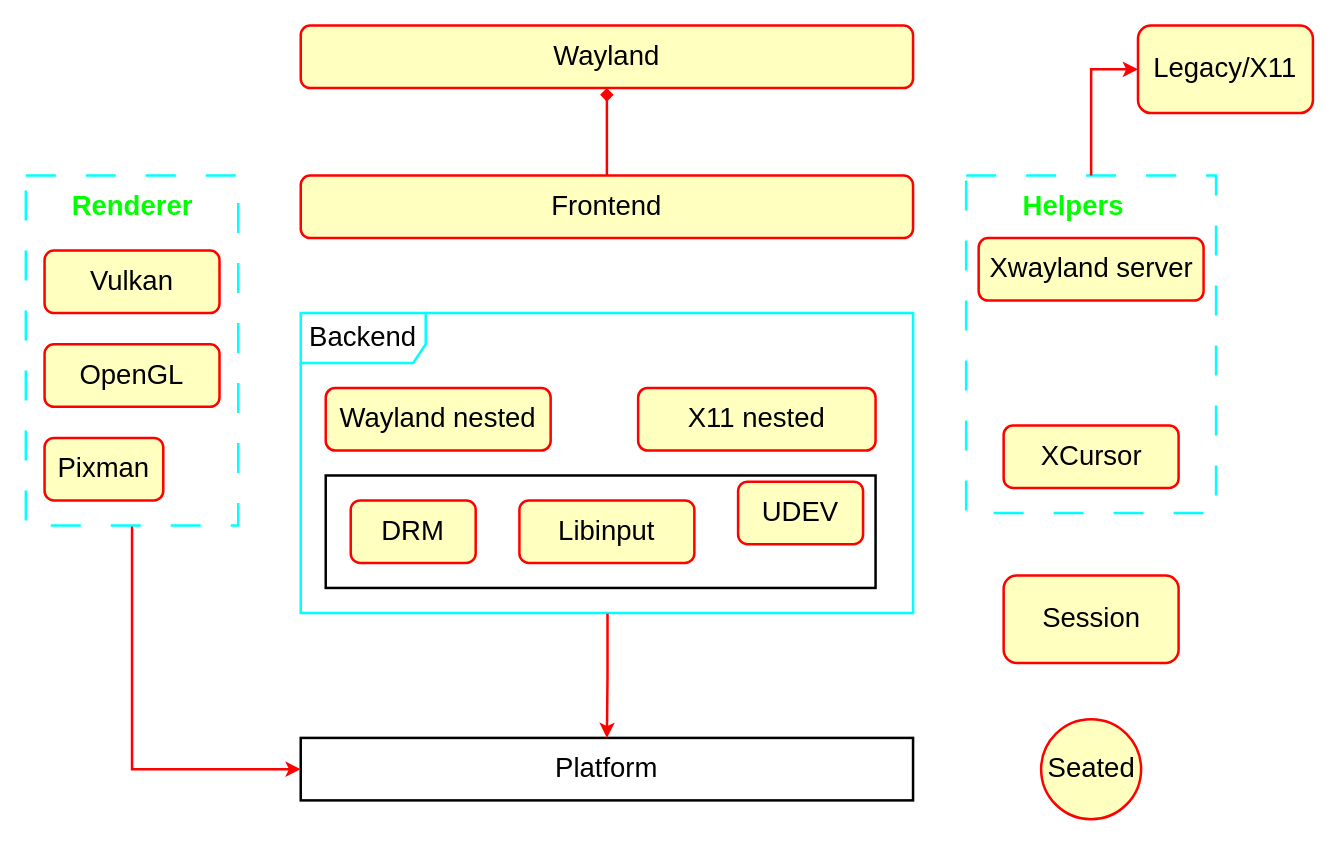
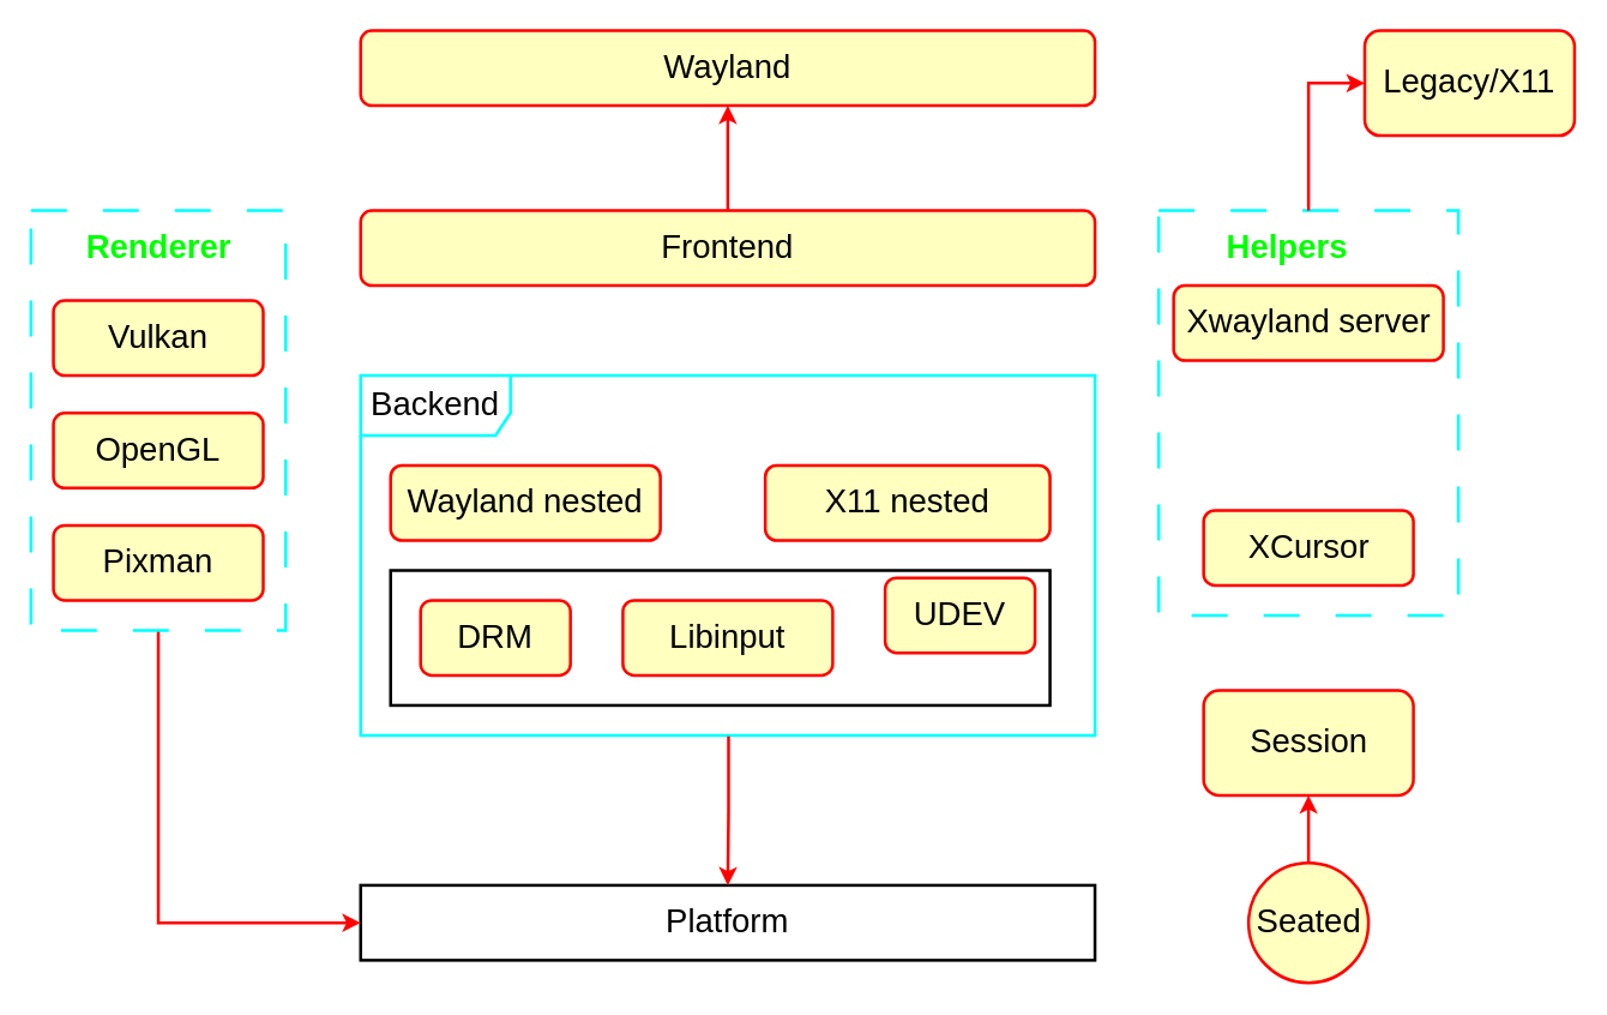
  <mxCell id="0" />
  <mxCell id="1" parent="0" />
  <mxCell id="2" value="" style="html=1;whiteSpace=wrap;fillColor=none;strokeWidth=2;" parent="1" vertex="1"><mxGeometry x="260" y="380" width="440" height="90" as="geometry" /></mxCell>
  <mxCell id="3" value="&lt;font style=&quot;font-size: 22px;&quot;&gt;Wayland&lt;/font&gt;" style="html=1;whiteSpace=wrap;rounded=1;fillColor=#FFFFC0;strokeColor=#FF0000;strokeWidth=2;" parent="1" vertex="1"><mxGeometry x="240" y="20" width="490" height="50" as="geometry" /></mxCell>
- <mxCell id="4" value="" style="edgeStyle=orthogonalEdgeStyle;rounded=0;orthogonalLoop=1;jettySize=auto;html=1;strokeColor=#FF0000;strokeWidth=2;endArrow=diamond;" parent="1" source="5" target="3" edge="1"><mxGeometry relative="1" as="geometry" /></mxCell>
+ <mxCell id="4" value="" style="edgeStyle=orthogonalEdgeStyle;rounded=0;orthogonalLoop=1;jettySize=auto;html=1;strokeColor=#FF0000;strokeWidth=2;" parent="1" source="5" target="3" edge="1"><mxGeometry relative="1" as="geometry" /></mxCell>
  <mxCell id="5" value="&lt;font style=&quot;font-size: 22px;&quot;&gt;Frontend&lt;/font&gt;" style="html=1;whiteSpace=wrap;rounded=1;fillColor=#FFFFC0;strokeColor=#FF0000;strokeWidth=2;" parent="1" vertex="1"><mxGeometry x="240" y="140" width="490" height="50" as="geometry" /></mxCell>
  <mxCell id="6" value="&lt;font style=&quot;font-size: 22px;&quot;&gt;Backend&lt;/font&gt;" style="shape=umlFrame;whiteSpace=wrap;html=1;pointerEvents=0;width=100;height=40;strokeColor=#00FFFF;strokeWidth=2;" parent="1" vertex="1"><mxGeometry x="240" y="250" width="490" height="240" as="geometry" /></mxCell>
  <mxCell id="7" value="&lt;font style=&quot;font-size: 22px;&quot;&gt;Wayland nested&lt;br&gt;&lt;/font&gt;" style="html=1;whiteSpace=wrap;rounded=1;fillColor=#FFFFC0;strokeColor=#FF0000;strokeWidth=2;" parent="1" vertex="1"><mxGeometry x="260" y="310" width="180" height="50" as="geometry" /></mxCell>
  <mxCell id="8" value="&lt;font style=&quot;font-size: 22px;&quot;&gt;X11 nested&lt;br&gt;&lt;/font&gt;" style="html=1;whiteSpace=wrap;rounded=1;fillColor=#FFFFC0;strokeColor=#FF0000;strokeWidth=2;" parent="1" vertex="1"><mxGeometry x="510" y="310" width="190" height="50" as="geometry" /></mxCell>
  <mxCell id="9" value="&lt;font style=&quot;font-size: 22px;&quot;&gt;Platform&lt;/font&gt;" style="html=1;whiteSpace=wrap;strokeWidth=2;" parent="1" vertex="1"><mxGeometry x="240" y="590" width="490" height="50" as="geometry" /></mxCell>
  <mxCell id="10" style="edgeStyle=orthogonalEdgeStyle;rounded=0;orthogonalLoop=1;jettySize=auto;html=1;exitX=0.5;exitY=1;exitDx=0;exitDy=0;entryX=0;entryY=0.5;entryDx=0;entryDy=0;strokeColor=#FF0000;strokeWidth=2;" parent="1" source="11" target="9" edge="1"><mxGeometry relative="1" as="geometry" /></mxCell>
  <mxCell id="11" value="" style="html=1;whiteSpace=wrap;dashed=1;dashPattern=12 12;fillColor=none;strokeColor=#00FFFF;strokeWidth=2;" parent="1" vertex="1"><mxGeometry x="20" y="140" width="170" height="280" as="geometry" /></mxCell>
  <mxCell id="12" value="&lt;font color=&quot;#00ff00&quot; style=&quot;font-size: 22px;&quot;&gt;Renderer&lt;/font&gt;" style="text;align=center;fontStyle=1;verticalAlign=middle;spacingLeft=3;spacingRight=3;strokeColor=none;rotatable=0;points=[[0,0.5],[1,0.5]];portConstraint=eastwest;html=1;strokeWidth=2;" parent="1" vertex="1"><mxGeometry x="65" y="152" width="80" height="26" as="geometry" /></mxCell>
  <mxCell id="13" value="&lt;font style=&quot;font-size: 22px;&quot;&gt;Vulkan&lt;br&gt;&lt;/font&gt;" style="html=1;whiteSpace=wrap;rounded=1;fillColor=#FFFFC0;strokeColor=#FF0000;strokeWidth=2;" parent="1" vertex="1"><mxGeometry x="35" y="200" width="140" height="50" as="geometry" /></mxCell>
  <mxCell id="14" value="&lt;font style=&quot;font-size: 22px;&quot;&gt;OpenGL&lt;br&gt;&lt;/font&gt;" style="html=1;whiteSpace=wrap;rounded=1;fillColor=#FFFFC0;strokeColor=#FF0000;strokeWidth=2;" parent="1" vertex="1"><mxGeometry x="35" y="275" width="140" height="50" as="geometry" /></mxCell>
- <mxCell id="15" value="&lt;font style=&quot;font-size: 22px;&quot;&gt;Pixman&lt;br&gt;&lt;/font&gt;" style="html=1;whiteSpace=wrap;rounded=1;fillColor=#FFFFC0;strokeColor=#FF0000;strokeWidth=2;" parent="1" vertex="1"><mxGeometry x="35" y="350" width="95" height="50" as="geometry" /></mxCell>
+ <mxCell id="15" value="&lt;font style=&quot;font-size: 22px;&quot;&gt;Pixman&lt;br&gt;&lt;/font&gt;" style="html=1;whiteSpace=wrap;rounded=1;fillColor=#FFFFC0;strokeColor=#FF0000;strokeWidth=2;" parent="1" vertex="1"><mxGeometry x="35" y="350" width="140" height="50" as="geometry" /></mxCell>
  <mxCell id="16" value="&lt;font style=&quot;font-size: 22px;&quot;&gt;DRM&lt;br&gt;&lt;/font&gt;" style="html=1;whiteSpace=wrap;rounded=1;fillColor=#FFFFC0;strokeColor=#FF0000;strokeWidth=2;" parent="1" vertex="1"><mxGeometry x="280" y="400" width="100" height="50" as="geometry" /></mxCell>
  <mxCell id="17" value="&lt;font style=&quot;font-size: 22px;&quot;&gt;Libinput&lt;br&gt;&lt;/font&gt;" style="html=1;whiteSpace=wrap;rounded=1;fillColor=#FFFFC0;strokeColor=#FF0000;strokeWidth=2;" parent="1" vertex="1"><mxGeometry x="415" y="400" width="140" height="50" as="geometry" /></mxCell>
  <mxCell id="18" style="edgeStyle=orthogonalEdgeStyle;rounded=0;orthogonalLoop=1;jettySize=auto;html=1;exitX=0.501;exitY=1.003;exitDx=0;exitDy=0;entryX=0.5;entryY=0;entryDx=0;entryDy=0;strokeColor=#FF0000;exitPerimeter=0;strokeWidth=2;" parent="1" source="6" target="9" edge="1"><mxGeometry relative="1" as="geometry"><mxPoint x="115" y="500" as="sourcePoint" /><mxPoint x="250" y="625" as="targetPoint" /></mxGeometry></mxCell>
  <mxCell id="19" value="" style="html=1;whiteSpace=wrap;dashed=1;dashPattern=12 12;fillColor=none;strokeColor=#00FFFF;strokeWidth=2;" parent="1" vertex="1"><mxGeometry x="772.5" y="140" width="200" height="270" as="geometry" /></mxCell>
  <mxCell id="20" value="&lt;font color=&quot;#00ff00&quot; style=&quot;font-size: 22px;&quot;&gt;Helpers&lt;/font&gt;" style="text;align=center;fontStyle=1;verticalAlign=middle;spacingLeft=3;spacingRight=3;strokeColor=none;rotatable=0;points=[[0,0.5],[1,0.5]];portConstraint=eastwest;html=1;strokeWidth=2;" parent="1" vertex="1"><mxGeometry x="817.5" y="152" width="80" height="26" as="geometry" /></mxCell>
  <mxCell id="21" value="&lt;font style=&quot;font-size: 22px;&quot;&gt;XCursor&lt;br&gt;&lt;/font&gt;" style="html=1;whiteSpace=wrap;rounded=1;fillColor=#FFFFC0;strokeColor=#FF0000;strokeWidth=2;" parent="1" vertex="1"><mxGeometry x="802.5" y="340" width="140" height="50" as="geometry" /></mxCell>
  <mxCell id="22" value="&lt;font style=&quot;font-size: 22px;&quot;&gt;Legacy/X11&lt;br&gt;&lt;/font&gt;" style="html=1;whiteSpace=wrap;rounded=1;fillColor=#FFFFC0;strokeColor=#FF0000;strokeWidth=2;" parent="1" vertex="1"><mxGeometry x="910" y="20" width="140" height="70" as="geometry" /></mxCell>
  <mxCell id="23" style="edgeStyle=orthogonalEdgeStyle;rounded=0;orthogonalLoop=1;jettySize=auto;html=1;exitX=0.5;exitY=0;exitDx=0;exitDy=0;entryX=0;entryY=0.5;entryDx=0;entryDy=0;strokeColor=#FF0000;strokeWidth=2;" parent="1" source="19" target="22" edge="1"><mxGeometry relative="1" as="geometry"><mxPoint x="-165" y="500" as="sourcePoint" /><mxPoint y="625" as="targetPoint" x="-30" /></mxGeometry></mxCell>
  <mxCell id="24" value="&lt;font style=&quot;font-size: 22px;&quot;&gt;Session&lt;br&gt;&lt;/font&gt;" style="html=1;whiteSpace=wrap;rounded=1;fillColor=#FFFFC0;strokeColor=#FF0000;strokeWidth=2;" parent="1" vertex="1"><mxGeometry x="802.5" y="460" width="140" height="70" as="geometry" /></mxCell>
  <mxCell id="25" value="&lt;font style=&quot;font-size: 22px;&quot;&gt;Seated&lt;br&gt;&lt;/font&gt;" style="html=1;whiteSpace=wrap;rounded=1;fillColor=#FFFFC0;strokeColor=#FF0000;arcSize=80;strokeWidth=2;" parent="1" vertex="1"><mxGeometry x="832.5" y="575" width="80" height="80" as="geometry" /></mxCell>
+ <mxCell id="26" value="" style="edgeStyle=orthogonalEdgeStyle;rounded=0;orthogonalLoop=1;jettySize=auto;html=1;strokeColor=#FF0000;exitX=0.5;exitY=0;exitDx=0;exitDy=0;entryX=0.5;entryY=1;entryDx=0;entryDy=0;strokeWidth=2;" parent="1" source="25" target="24" edge="1"><mxGeometry relative="1" as="geometry"><mxPoint x="717.5" y="625" as="sourcePoint" /><mxPoint x="842.5" y="625" as="targetPoint" /></mxGeometry></mxCell>
  <mxCell id="27" value="&lt;font style=&quot;font-size: 22px;&quot;&gt;UDEV&lt;br&gt;&lt;/font&gt;" style="html=1;whiteSpace=wrap;rounded=1;fillColor=#FFFFC0;strokeColor=#FF0000;strokeWidth=2;" parent="1" vertex="1"><mxGeometry x="590" y="385" width="100" height="50" as="geometry" /></mxCell>
  <mxCell id="28" value="&lt;font style=&quot;font-size: 22px;&quot;&gt;Xwayland server&lt;br&gt;&lt;/font&gt;" style="html=1;whiteSpace=wrap;rounded=1;fillColor=#FFFFC0;strokeColor=#FF0000;strokeWidth=2;" parent="1" vertex="1"><mxGeometry x="782.5" y="190" width="180" height="50" as="geometry" /></mxCell>
